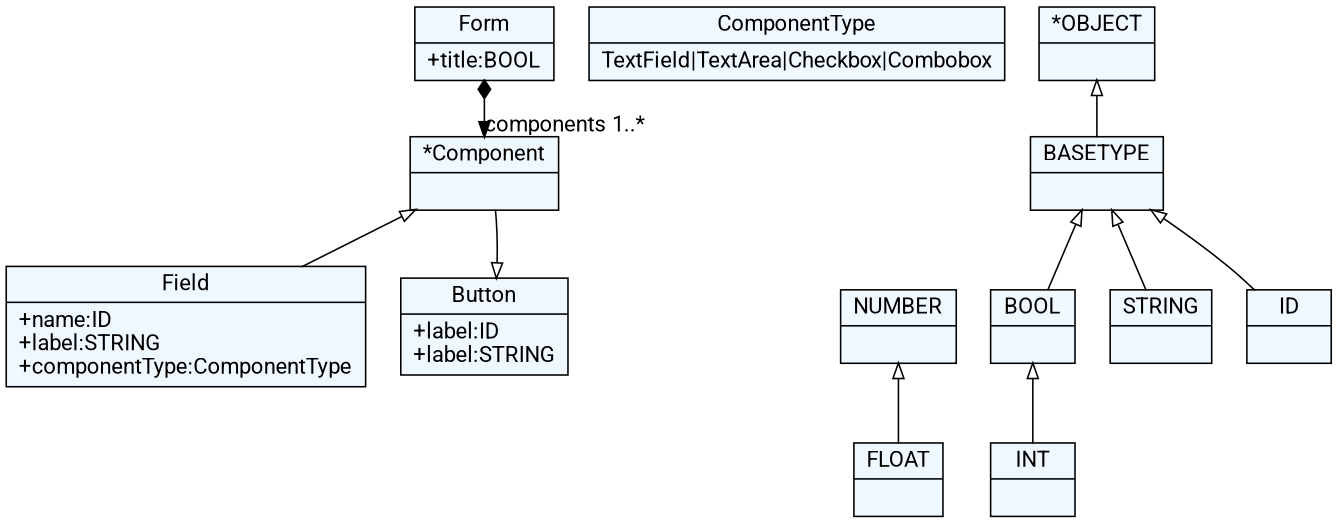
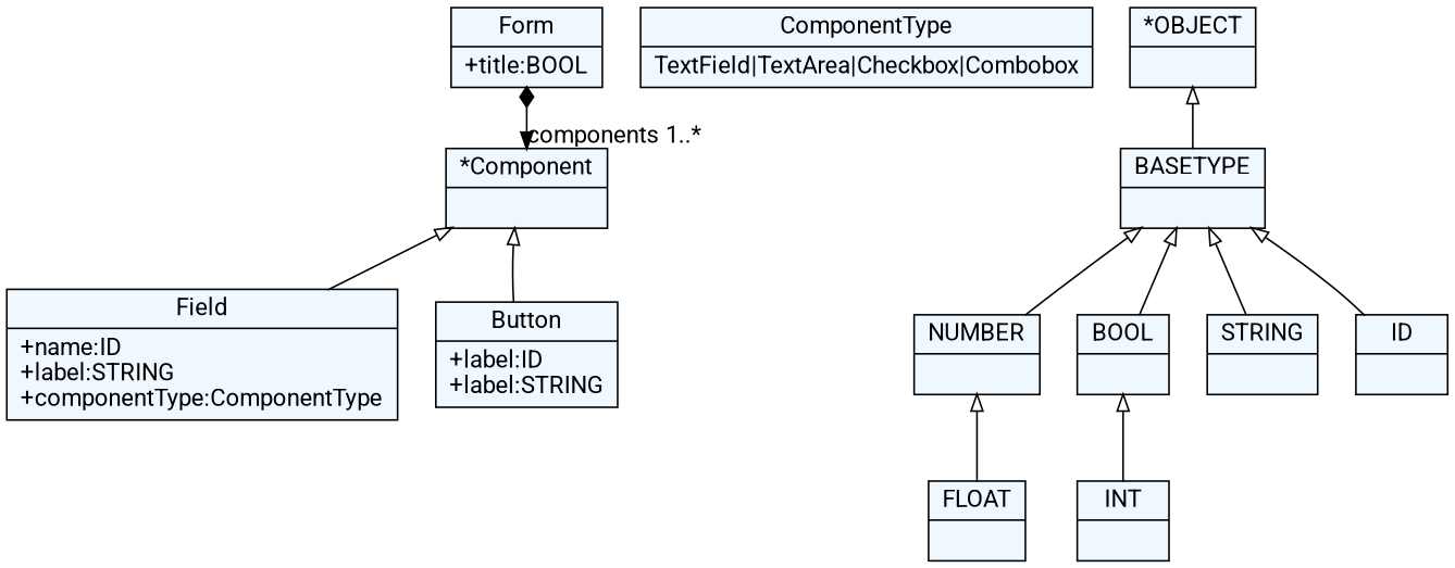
  digraph {
    fontname=Roboto
    fontsize=8
    nodesep=0.3
    node [fillcolor=aliceblue fontname=Roboto shape=record style=filled]
    edge [arrowtail=empty dir=back fontname=Roboto]
    n1 [label="{Form|+title:BOOL\l}"]
    n2 [label="{*Component|}"]
    n3 [label="{Field|+name:ID\l+label:STRING\l+componentType:ComponentType\l}"]
    n4 [label="{Button|+label:ID\l+label:STRING\l}"]
    n5 [label="{ComponentType|TextField\|TextArea\|Checkbox\|Combobox}"]
    n6 [label="{FLOAT|}"]
    n7 [label="{NUMBER|}"]
    n8 [label="{INT|}"]
    n9 [label="{BOOL|}"]
    n10 [label="{STRING|}"]
    n11 [label="{*OBJECT|}"]
    n12 [label="{BASETYPE|}"]
    n13 [label="{ID|}"]
    n1 -> n2 [arrowtail=diamond dir=both headlabel="components 1..*"]
    n2 -> n3
-   n4 -> n2
+   n2 -> n4
    n7 -> n6
    n9 -> n8
    n11 -> n12
+   n12 -> n7
    n12 -> n9
    n12 -> n10
    n12 -> n13
  }
